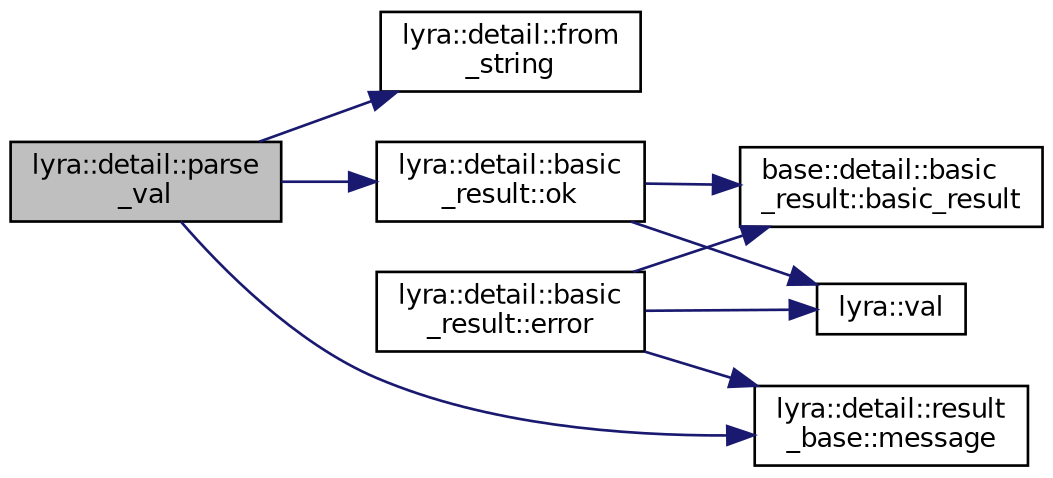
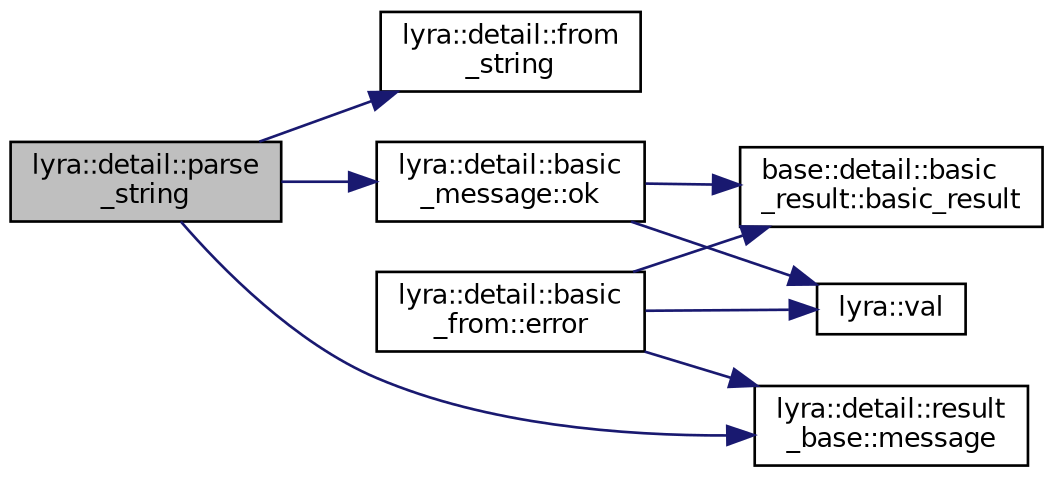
  digraph {
    rankdir=LR
    node [color=black fillcolor=white fontname=Helvetica fontsize=10 shape=record style=filled]
    edge [color=midnightblue fontname=Helvetica fontsize=10 labelfontname=Helvetica labelfontsize=10 style=solid]
-   n1 [fillcolor=grey75 fontcolor=black height=0.2 label="lyra::detail::parse\l_val" width=0.4]
+   n1 [fillcolor=grey75 fontcolor=black height=0.2 label="lyra::detail::parse\l_string" width=0.4]
    n2 [height=0.2 label="lyra::detail::from\l_string" width=0.4]
-   n3 [height=0.2 label="lyra::detail::basic\l_result::ok" width=0.4]
+   n3 [height=0.2 label="lyra::detail::basic\l_message::ok" width=0.4]
    n4 [height=0.2 label="lyra::detail::result\l_base::message" width=0.4]
-   n5 [height=0.2 label="lyra::detail::basic\l_result::error" width=0.4]
+   n5 [height=0.2 label="lyra::detail::basic\l_from::error" width=0.4]
    n6 [height=0.2 label="base::detail::basic\l_result::basic_result" width=0.4]
    n7 [height=0.2 label="lyra::val" width=0.4]
    n1 -> n2
    n1 -> n3
    n1 -> n4
    n3 -> n6
    n3 -> n7
    n5 -> n4
    n5 -> n6
    n5 -> n7
  }
